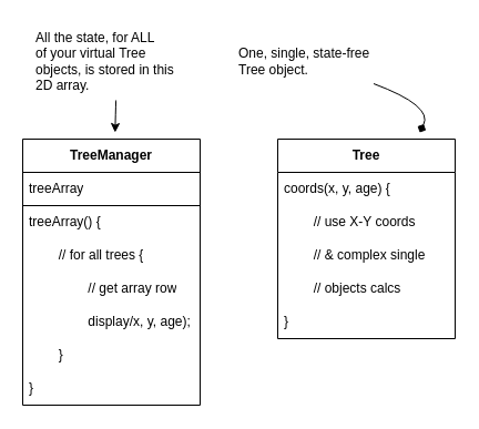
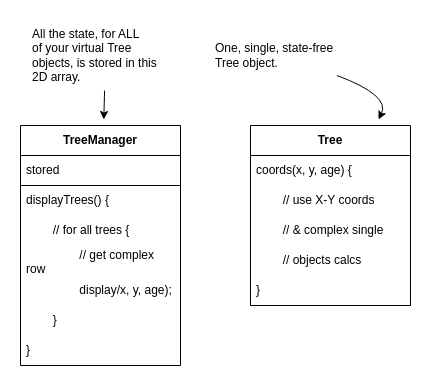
  <mxCell id="0" />
  <mxCell id="1" parent="0" />
  <mxCell id="2" value="TreeManager" style="swimlane;fontStyle=1;childLayout=stackLayout;horizontal=1;startSize=30;horizontalStack=0;resizeParent=1;resizeParentMax=0;resizeLast=0;collapsible=1;marginBottom=0;whiteSpace=wrap;html=1;" parent="1" vertex="1"><mxGeometry x="20" y="125" width="160" height="240" as="geometry" /></mxCell>
- <mxCell id="3" value="treeArray" style="text;strokeColor=default;fillColor=none;align=left;verticalAlign=middle;spacingLeft=4;spacingRight=4;overflow=hidden;points=[[0,0.5],[1,0.5]];portConstraint=eastwest;rotatable=0;whiteSpace=wrap;html=1;" parent="2" vertex="1"><mxGeometry y="30" width="160" height="30" as="geometry" /></mxCell>
- <mxCell id="4" value="treeArray() {" style="text;strokeColor=none;fillColor=none;align=left;verticalAlign=middle;spacingLeft=4;spacingRight=4;overflow=hidden;points=[[0,0.5],[1,0.5]];portConstraint=eastwest;rotatable=0;whiteSpace=wrap;html=1;" parent="2" vertex="1"><mxGeometry y="60" width="160" height="30" as="geometry" /></mxCell>
+ <mxCell id="3" value="stored" style="text;strokeColor=default;fillColor=none;align=left;verticalAlign=middle;spacingLeft=4;spacingRight=4;overflow=hidden;points=[[0,0.5],[1,0.5]];portConstraint=eastwest;rotatable=0;whiteSpace=wrap;html=1;" parent="2" vertex="1"><mxGeometry y="30" width="160" height="30" as="geometry" /></mxCell>
+ <mxCell id="4" value="displayTrees() {" style="text;strokeColor=none;fillColor=none;align=left;verticalAlign=middle;spacingLeft=4;spacingRight=4;overflow=hidden;points=[[0,0.5],[1,0.5]];portConstraint=eastwest;rotatable=0;whiteSpace=wrap;html=1;" parent="2" vertex="1"><mxGeometry y="60" width="160" height="30" as="geometry" /></mxCell>
  <mxCell id="5" value="&lt;span style=&quot;white-space: pre;&quot;&gt;&#09;&lt;/span&gt;// for all trees {" style="text;strokeColor=none;fillColor=none;align=left;verticalAlign=middle;spacingLeft=4;spacingRight=4;overflow=hidden;points=[[0,0.5],[1,0.5]];portConstraint=eastwest;rotatable=0;whiteSpace=wrap;html=1;" parent="2" vertex="1"><mxGeometry y="90" width="160" height="30" as="geometry" /></mxCell>
- <mxCell id="6" value="&lt;span style=&quot;white-space: pre;&quot;&gt;&#09;&lt;/span&gt;&lt;span style=&quot;white-space: pre;&quot;&gt;&#09;&lt;/span&gt;// get array row" style="text;strokeColor=none;fillColor=none;align=left;verticalAlign=middle;spacingLeft=4;spacingRight=4;overflow=hidden;points=[[0,0.5],[1,0.5]];portConstraint=eastwest;rotatable=0;whiteSpace=wrap;html=1;" parent="2" vertex="1"><mxGeometry y="120" width="160" height="30" as="geometry" /></mxCell>
+ <mxCell id="6" value="&lt;span style=&quot;white-space: pre;&quot;&gt;&#09;&lt;/span&gt;&lt;span style=&quot;white-space: pre;&quot;&gt;&#09;&lt;/span&gt;// get complex row" style="text;strokeColor=none;fillColor=none;align=left;verticalAlign=middle;spacingLeft=4;spacingRight=4;overflow=hidden;points=[[0,0.5],[1,0.5]];portConstraint=eastwest;rotatable=0;whiteSpace=wrap;html=1;" parent="2" vertex="1"><mxGeometry y="120" width="160" height="30" as="geometry" /></mxCell>
  <mxCell id="7" value="&lt;span style=&quot;white-space: pre;&quot;&gt;&#09;&lt;/span&gt;&lt;span style=&quot;white-space: pre;&quot;&gt;&#09;&lt;/span&gt;display/x, y, age);" style="text;strokeColor=none;fillColor=none;align=left;verticalAlign=middle;spacingLeft=4;spacingRight=4;overflow=hidden;points=[[0,0.5],[1,0.5]];portConstraint=eastwest;rotatable=0;whiteSpace=wrap;html=1;" parent="2" vertex="1"><mxGeometry y="150" width="160" height="30" as="geometry" /></mxCell>
  <mxCell id="8" value="&lt;span style=&quot;white-space: pre;&quot;&gt;&#09;&lt;/span&gt;}" style="text;strokeColor=none;fillColor=none;align=left;verticalAlign=middle;spacingLeft=4;spacingRight=4;overflow=hidden;points=[[0,0.5],[1,0.5]];portConstraint=eastwest;rotatable=0;whiteSpace=wrap;html=1;" vertex="1" parent="2"><mxGeometry y="180" width="160" height="30" as="geometry" /></mxCell>
  <mxCell id="9" value="}" style="text;strokeColor=none;fillColor=none;align=left;verticalAlign=middle;spacingLeft=4;spacingRight=4;overflow=hidden;points=[[0,0.5],[1,0.5]];portConstraint=eastwest;rotatable=0;whiteSpace=wrap;html=1;" parent="2" vertex="1"><mxGeometry y="210" width="160" height="30" as="geometry" /></mxCell>
  <mxCell id="10" value="All the state, for ALL&#10;of your virtual Tree&#10;objects, is stored in this&#10;2D array." style="text;html=1;align=left;verticalAlign=middle;resizable=0;points=[];autosize=1;strokeColor=none;fillColor=none;" parent="1" vertex="1"><mxGeometry x="30" y="20" width="150" height="70" as="geometry" /></mxCell>
  <mxCell id="11" value="" style="endArrow=classic;html=1;spacingTop=0;spacingBottom=0;targetPerimeterSpacing=6;curved=1;" parent="1" source="10" target="2" edge="1"><mxGeometry width="50" height="50" relative="1" as="geometry"><mxPoint x="860" y="235" as="sourcePoint" /><mxPoint x="910" y="185" as="targetPoint" /><Array as="points" /></mxGeometry></mxCell>
  <mxCell id="12" value="Tree" style="swimlane;fontStyle=1;childLayout=stackLayout;horizontal=1;startSize=30;horizontalStack=0;resizeParent=1;resizeParentMax=0;resizeLast=0;collapsible=1;marginBottom=0;whiteSpace=wrap;html=1;" vertex="1" parent="1"><mxGeometry x="250" y="125" width="160" height="180" as="geometry" /></mxCell>
  <mxCell id="13" value="coords(x, y, age) {" style="text;strokeColor=none;fillColor=none;align=left;verticalAlign=middle;spacingLeft=4;spacingRight=4;overflow=hidden;points=[[0,0.5],[1,0.5]];portConstraint=eastwest;rotatable=0;whiteSpace=wrap;html=1;" vertex="1" parent="12"><mxGeometry y="30" width="160" height="30" as="geometry" /></mxCell>
  <mxCell id="14" value="&lt;span style=&quot;white-space: pre;&quot;&gt;&#09;&lt;/span&gt;// use X-Y coords" style="text;strokeColor=none;fillColor=none;align=left;verticalAlign=middle;spacingLeft=4;spacingRight=4;overflow=hidden;points=[[0,0.5],[1,0.5]];portConstraint=eastwest;rotatable=0;whiteSpace=wrap;html=1;" vertex="1" parent="12"><mxGeometry y="60" width="160" height="30" as="geometry" /></mxCell>
  <mxCell id="15" value="&lt;span style=&quot;white-space: pre;&quot;&gt;&#09;&lt;/span&gt;// &amp;amp; complex single" style="text;strokeColor=none;fillColor=none;align=left;verticalAlign=middle;spacingLeft=4;spacingRight=4;overflow=hidden;points=[[0,0.5],[1,0.5]];portConstraint=eastwest;rotatable=0;whiteSpace=wrap;html=1;" vertex="1" parent="12"><mxGeometry y="90" width="160" height="30" as="geometry" /></mxCell>
  <mxCell id="16" value="&lt;span style=&quot;white-space: pre;&quot;&gt;&#09;&lt;/span&gt;// objects calcs" style="text;strokeColor=none;fillColor=none;align=left;verticalAlign=middle;spacingLeft=4;spacingRight=4;overflow=hidden;points=[[0,0.5],[1,0.5]];portConstraint=eastwest;rotatable=0;whiteSpace=wrap;html=1;" vertex="1" parent="12"><mxGeometry y="120" width="160" height="30" as="geometry" /></mxCell>
  <mxCell id="17" value="}" style="text;strokeColor=none;fillColor=none;align=left;verticalAlign=middle;spacingLeft=4;spacingRight=4;overflow=hidden;points=[[0,0.5],[1,0.5]];portConstraint=eastwest;rotatable=0;whiteSpace=wrap;html=1;" vertex="1" parent="12"><mxGeometry y="150" width="160" height="30" as="geometry" /></mxCell>
  <mxCell id="18" value="&lt;div&gt;One, single, state-free&lt;/div&gt;&lt;div&gt;Tree object.&lt;/div&gt;" style="text;html=1;align=left;verticalAlign=middle;resizable=0;points=[];autosize=1;strokeColor=none;fillColor=none;" vertex="1" parent="1"><mxGeometry x="213" y="35" width="140" height="40" as="geometry" /></mxCell>
- <mxCell id="19" value="" style="endArrow=diamond;html=1;targetPerimeterSpacing=6;curved=1;" edge="1" parent="1" source="18" target="12"><mxGeometry width="50" height="50" relative="1" as="geometry"><mxPoint x="220" y="95" as="sourcePoint" /><mxPoint x="270" y="45" as="targetPoint" /><Array as="points"><mxPoint x="390" y="95" /></Array></mxGeometry></mxCell>
+ <mxCell id="19" value="" style="endArrow=classic;html=1;targetPerimeterSpacing=6;curved=1;" edge="1" parent="1" source="18" target="12"><mxGeometry width="50" height="50" relative="1" as="geometry"><mxPoint x="220" y="95" as="sourcePoint" /><mxPoint x="270" y="45" as="targetPoint" /><Array as="points"><mxPoint x="390" y="95" /></Array></mxGeometry></mxCell>
